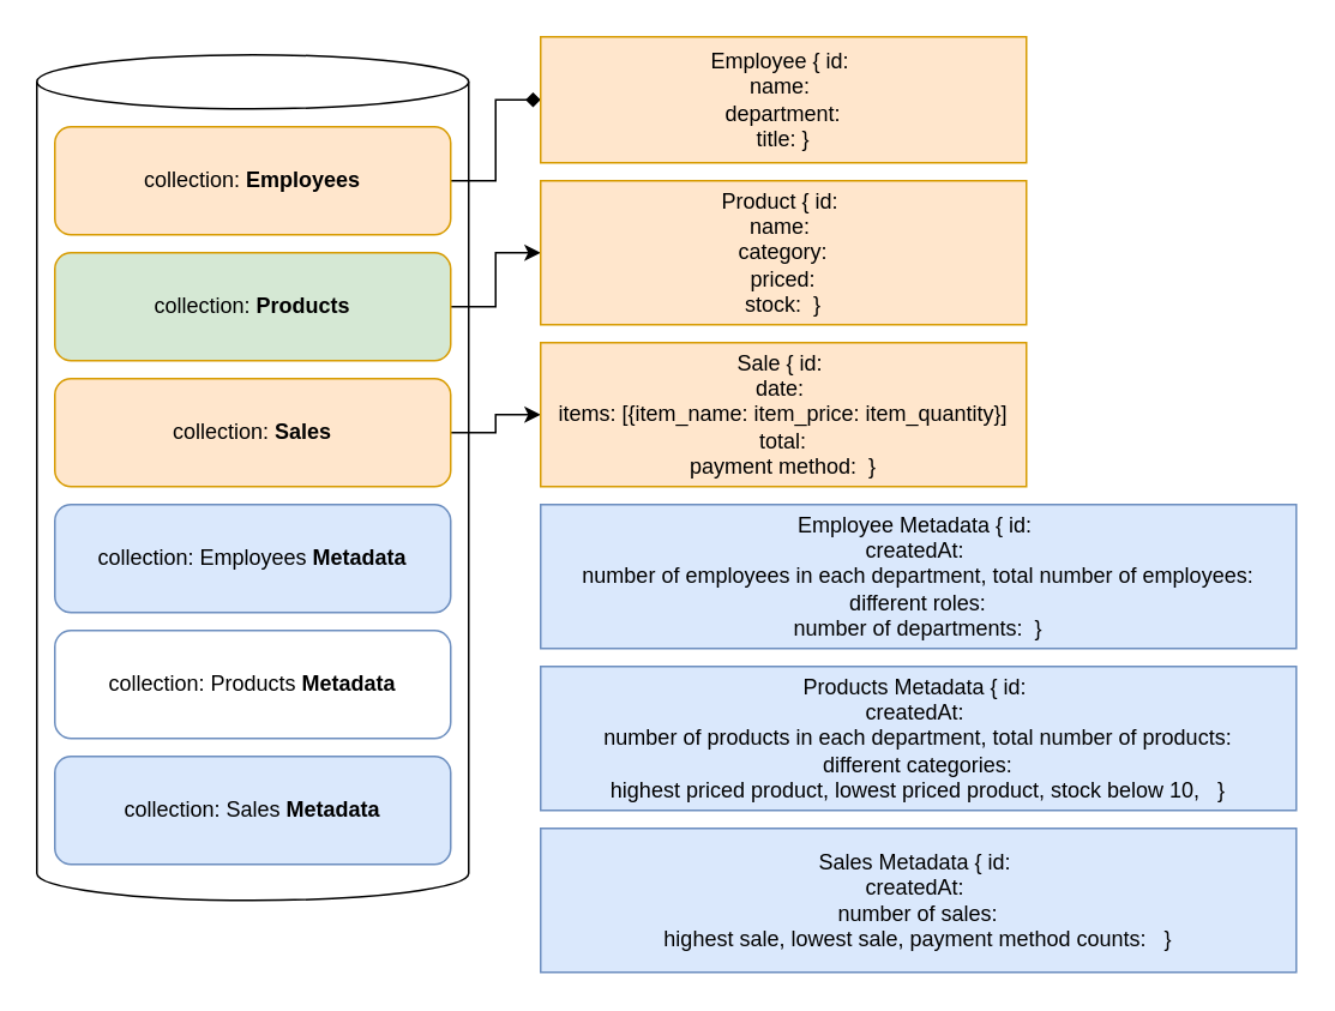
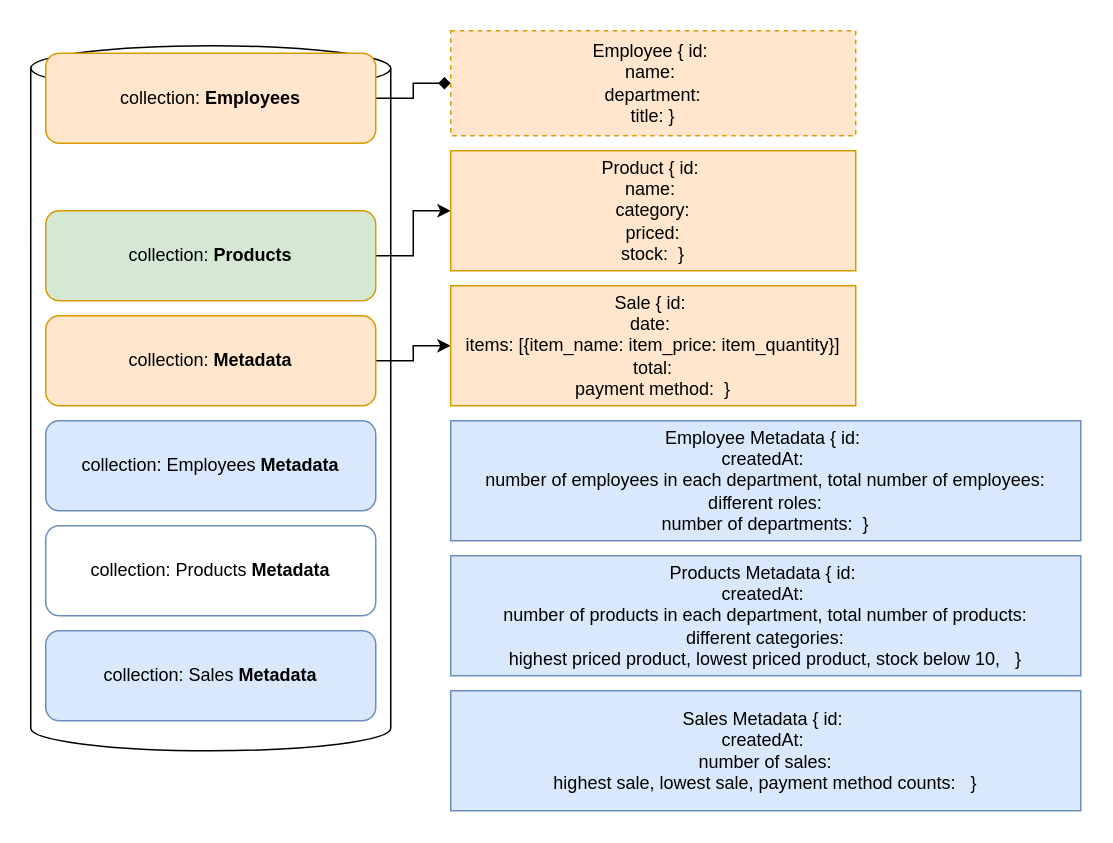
  <mxCell id="0" />
  <mxCell id="1" parent="0" />
  <mxCell id="2" value="" style="shape=cylinder3;whiteSpace=wrap;html=1;boundedLbl=1;backgroundOutline=1;size=15;" vertex="1" parent="1"><mxGeometry x="20" y="30" width="240" height="470" as="geometry" /></mxCell>
  <mxCell id="3" style="edgeStyle=orthogonalEdgeStyle;rounded=0;orthogonalLoop=1;jettySize=auto;html=1;exitX=1;exitY=0.5;exitDx=0;exitDy=0;entryX=0;entryY=0.5;entryDx=0;entryDy=0;endArrow=diamond;" edge="1" parent="1" source="4" target="10"><mxGeometry relative="1" as="geometry" /></mxCell>
- <mxCell id="4" value="collection: &lt;b&gt;Employees&lt;/b&gt;" style="rounded=1;whiteSpace=wrap;html=1;fillColor=#ffe6cc;strokeColor=#d79b00;" vertex="1" parent="1"><mxGeometry x="30" y="70" width="220" height="60" as="geometry" /></mxCell>
+ <mxCell id="4" value="collection: &lt;b&gt;Employees&lt;/b&gt;" style="rounded=1;whiteSpace=wrap;html=1;fillColor=#ffe6cc;strokeColor=#d79b00;" vertex="1" parent="1"><mxGeometry x="30" y="35" width="220" height="60" as="geometry" /></mxCell>
  <mxCell id="5" style="edgeStyle=orthogonalEdgeStyle;rounded=0;orthogonalLoop=1;jettySize=auto;html=1;exitX=1;exitY=0.5;exitDx=0;exitDy=0;entryX=0;entryY=0.5;entryDx=0;entryDy=0;" edge="1" parent="1" source="6" target="11"><mxGeometry relative="1" as="geometry" /></mxCell>
  <mxCell id="6" value="collection: &lt;b&gt;Products&lt;/b&gt;" style="rounded=1;whiteSpace=wrap;html=1;fillColor=#d5e8d4;strokeColor=#d79b00;" vertex="1" parent="1"><mxGeometry x="30" y="140" width="220" height="60" as="geometry" /></mxCell>
  <mxCell id="7" style="edgeStyle=orthogonalEdgeStyle;rounded=0;orthogonalLoop=1;jettySize=auto;html=1;exitX=1;exitY=0.5;exitDx=0;exitDy=0;entryX=0;entryY=0.5;entryDx=0;entryDy=0;" edge="1" parent="1" source="8" target="12"><mxGeometry relative="1" as="geometry" /></mxCell>
- <mxCell id="8" value="collection: &lt;b&gt;Sales&lt;/b&gt;" style="rounded=1;whiteSpace=wrap;html=1;fillColor=#ffe6cc;strokeColor=#d79b00;" vertex="1" parent="1"><mxGeometry x="30" y="210" width="220" height="60" as="geometry" /></mxCell>
+ <mxCell id="8" value="collection: &lt;b&gt;Metadata&lt;/b&gt;" style="rounded=1;whiteSpace=wrap;html=1;fillColor=#ffe6cc;strokeColor=#d79b00;" vertex="1" parent="1"><mxGeometry x="30" y="210" width="220" height="60" as="geometry" /></mxCell>
  <mxCell id="9" value="collection: Sales&amp;nbsp;&lt;b&gt;Metadata&lt;/b&gt;" style="rounded=1;whiteSpace=wrap;html=1;fillColor=#dae8fc;strokeColor=#6c8ebf;" vertex="1" parent="1"><mxGeometry x="30" y="420" width="220" height="60" as="geometry" /></mxCell>
- <mxCell id="10" value="Employee { id:&amp;nbsp;&lt;br&gt;name:&amp;nbsp;&lt;br&gt;department:&lt;br&gt;title: }" style="rounded=0;whiteSpace=wrap;html=1;fillColor=#ffe6cc;strokeColor=#d79b00;" vertex="1" parent="1"><mxGeometry x="300" y="20" width="270" height="70" as="geometry" /></mxCell>
+ <mxCell id="10" value="Employee { id:&amp;nbsp;&lt;br&gt;name:&amp;nbsp;&lt;br&gt;department:&lt;br&gt;title: }" style="rounded=0;whiteSpace=wrap;html=1;fillColor=#ffe6cc;strokeColor=#d79b00;dashed=1;" vertex="1" parent="1"><mxGeometry x="300" y="20" width="270" height="70" as="geometry" /></mxCell>
  <mxCell id="11" value="Product { id:&amp;nbsp;&lt;br&gt;name:&amp;nbsp;&lt;br&gt;category:&lt;br&gt;priced:&lt;br&gt;stock:&amp;nbsp; }" style="rounded=0;whiteSpace=wrap;html=1;fillColor=#ffe6cc;strokeColor=#d79b00;" vertex="1" parent="1"><mxGeometry x="300" y="100" width="270" height="80" as="geometry" /></mxCell>
  <mxCell id="12" value="Sale { id:&amp;nbsp;&lt;br&gt;date:&amp;nbsp;&lt;br&gt;items: [{item_name: item_price: item_quantity}]&lt;br&gt;total:&lt;br&gt;payment method:&amp;nbsp; }" style="rounded=0;whiteSpace=wrap;html=1;fillColor=#ffe6cc;strokeColor=#d79b00;" vertex="1" parent="1"><mxGeometry x="300" y="190" width="270" height="80" as="geometry" /></mxCell>
  <mxCell id="13" value="collection: Products&amp;nbsp;&lt;b&gt;Metadata&lt;/b&gt;" style="rounded=1;whiteSpace=wrap;html=1;fillColor=#ffffff;strokeColor=#6c8ebf;" vertex="1" parent="1"><mxGeometry x="30" y="350" width="220" height="60" as="geometry" /></mxCell>
  <mxCell id="14" value="collection: Employees&amp;nbsp;&lt;b&gt;Metadata&lt;/b&gt;" style="rounded=1;whiteSpace=wrap;html=1;fillColor=#dae8fc;strokeColor=#6c8ebf;" vertex="1" parent="1"><mxGeometry x="30" y="280" width="220" height="60" as="geometry" /></mxCell>
  <mxCell id="15" value="Employee Metadata { id:&amp;nbsp;&lt;br&gt;createdAt:&amp;nbsp;&lt;br&gt;number of employees in each department, total number of employees:&lt;br&gt;different roles: &lt;br&gt;number of departments:&amp;nbsp; }" style="rounded=0;whiteSpace=wrap;html=1;fillColor=#dae8fc;strokeColor=#6c8ebf;" vertex="1" parent="1"><mxGeometry x="300" y="280" width="420" height="80" as="geometry" /></mxCell>
  <mxCell id="16" value="Products Metadata { id:&amp;nbsp;&lt;br&gt;createdAt:&amp;nbsp;&lt;br&gt;number of products in each department, total number of products:&lt;br&gt;different categories: &lt;br&gt;highest priced product, lowest priced product, stock below 10,&amp;nbsp; &amp;nbsp;}" style="rounded=0;whiteSpace=wrap;html=1;fillColor=#dae8fc;strokeColor=#6c8ebf;" vertex="1" parent="1"><mxGeometry x="300" y="370" width="420" height="80" as="geometry" /></mxCell>
  <mxCell id="17" value="Sales Metadata { id:&amp;nbsp;&lt;br&gt;createdAt:&amp;nbsp;&lt;br&gt;number of sales:&lt;br&gt;highest sale, lowest sale, payment method counts:&amp;nbsp; &amp;nbsp;}" style="rounded=0;whiteSpace=wrap;html=1;fillColor=#dae8fc;strokeColor=#6c8ebf;" vertex="1" parent="1"><mxGeometry x="300" y="460" width="420" height="80" as="geometry" /></mxCell>
